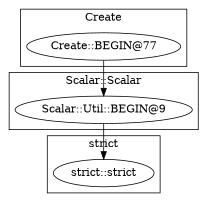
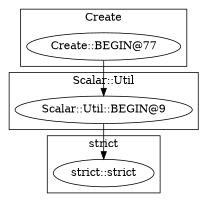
  digraph {
    n1 [label="strict::strict"]
    "Scalar::Util::BEGIN@9"
    "Create::BEGIN@77"
    subgraph cluster_1 {
      label="strict"
      n1
    }
    subgraph cluster_2 {
-     label="Scalar::Scalar"
+     label="Scalar::Util"
      "Scalar::Util::BEGIN@9"
    }
    subgraph cluster_3 {
      label=Create
      "Create::BEGIN@77"
    }
    "Scalar::Util::BEGIN@9" -> n1
    "Create::BEGIN@77" -> "Scalar::Util::BEGIN@9"
  }
